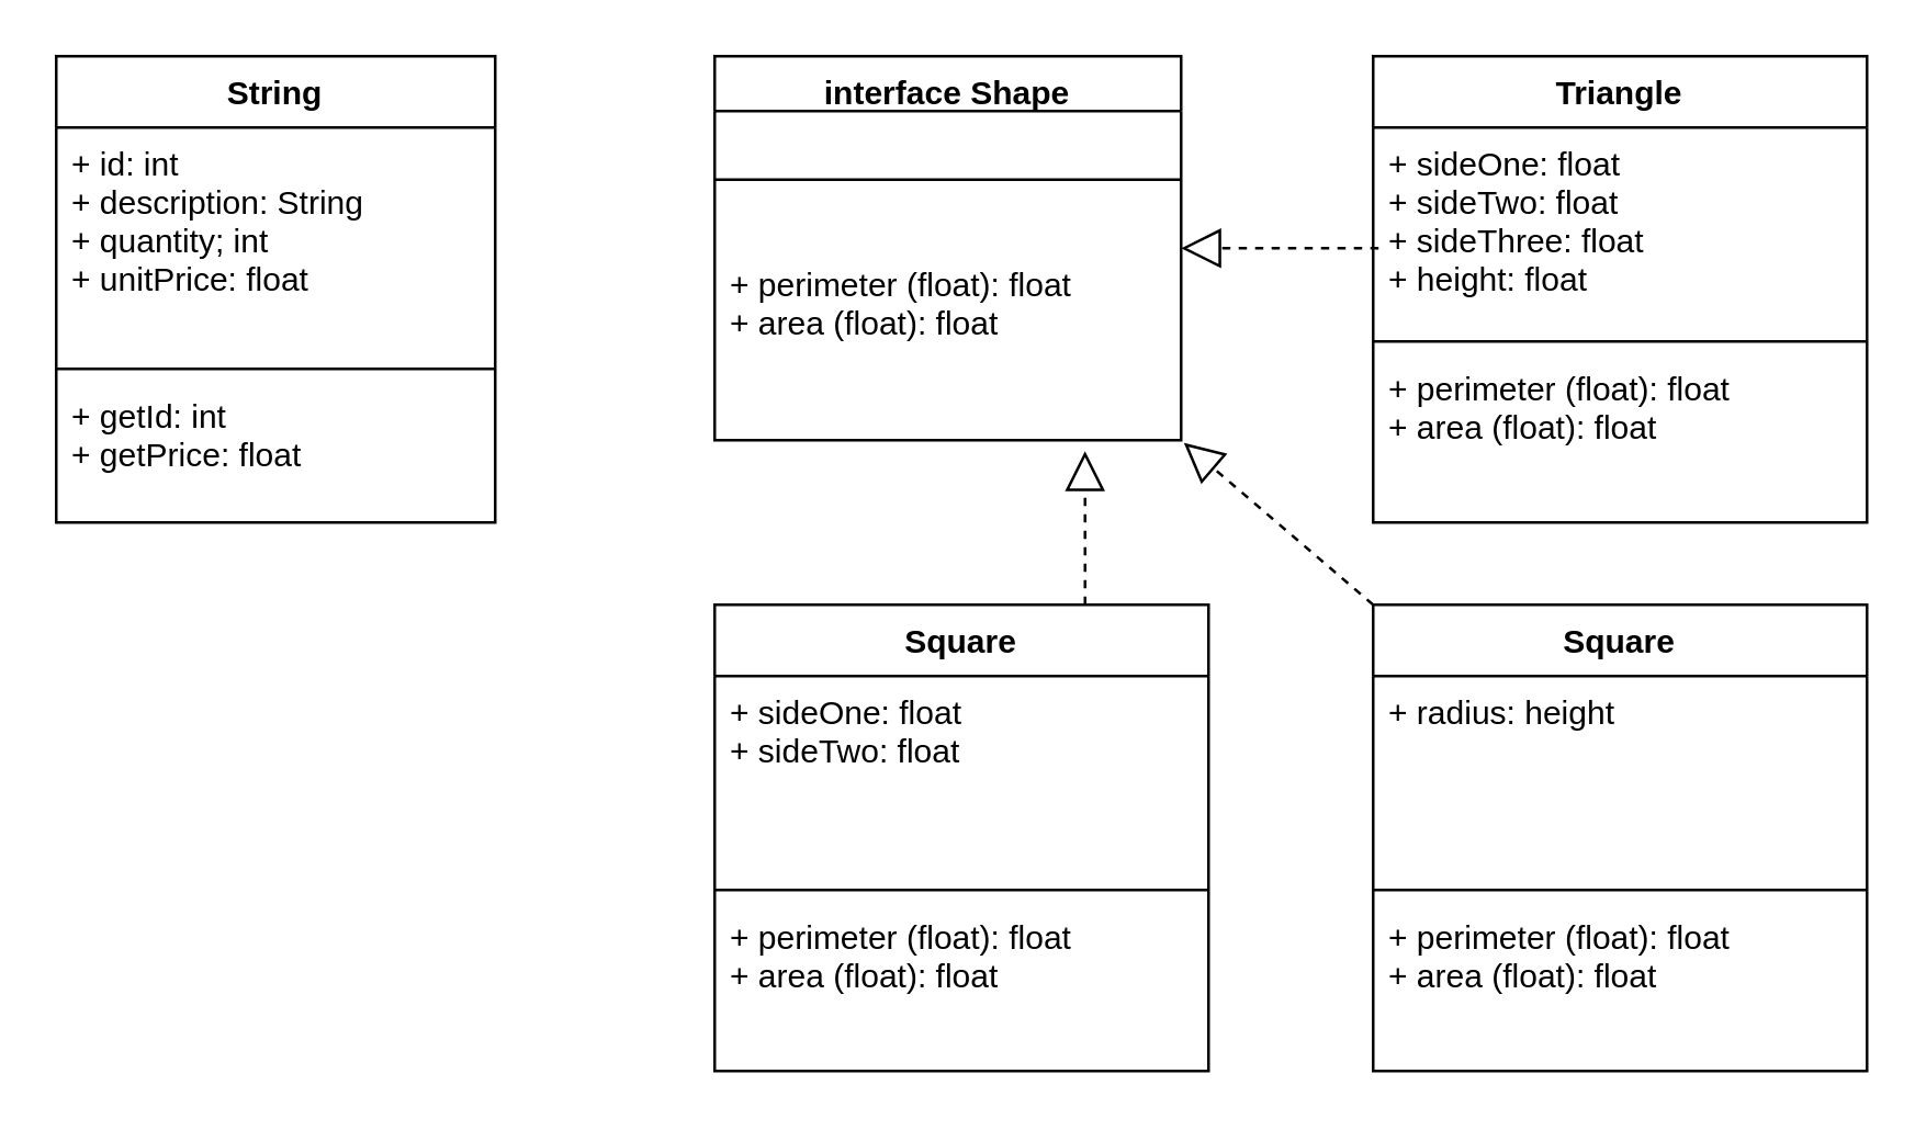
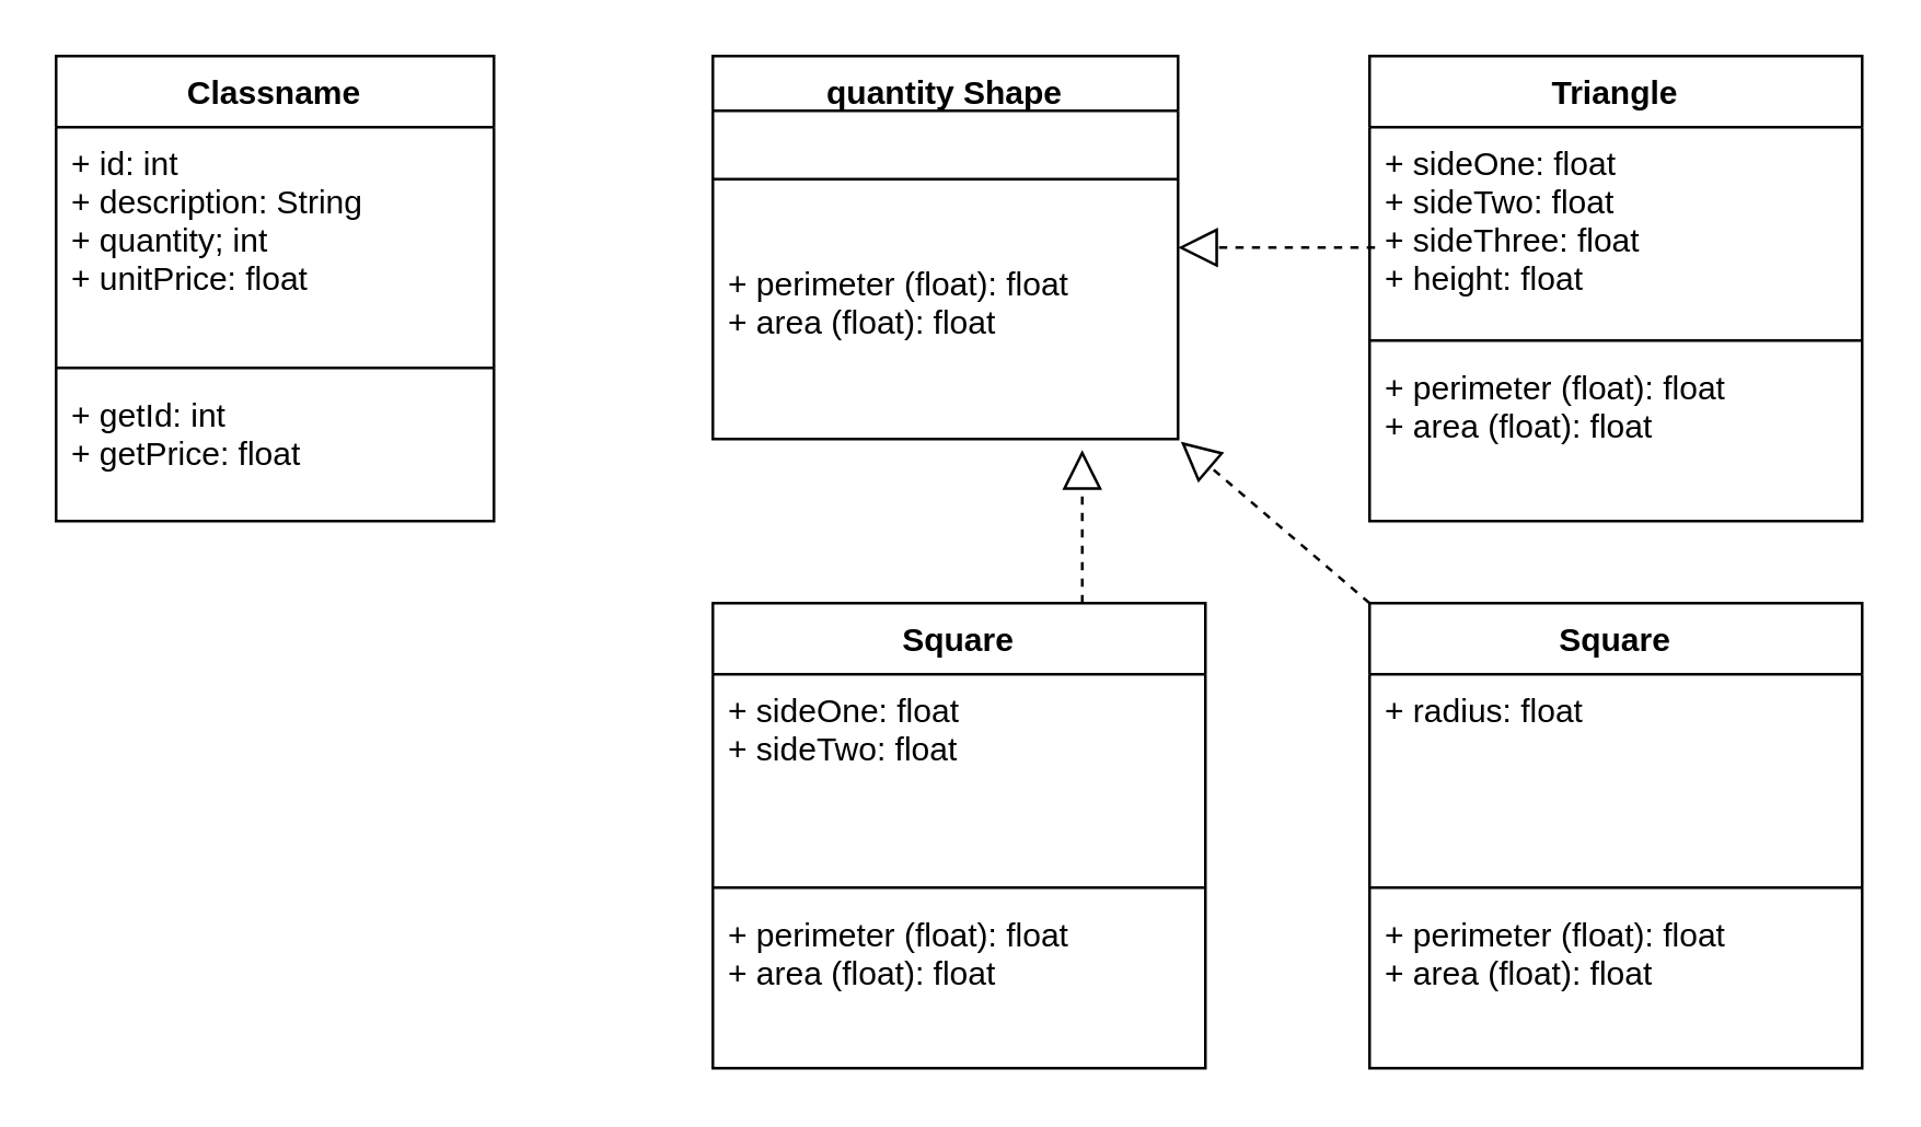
  <mxCell id="0" />
  <mxCell id="1" parent="0" />
- <mxCell id="2" value="String" style="swimlane;fontStyle=1;align=center;verticalAlign=top;childLayout=stackLayout;horizontal=1;startSize=26;horizontalStack=0;resizeParent=1;resizeParentMax=0;resizeLast=0;collapsible=1;marginBottom=0;" vertex="1" parent="1"><mxGeometry x="20" y="20" width="160" height="170" as="geometry" /></mxCell>
+ <mxCell id="2" value="Classname" style="swimlane;fontStyle=1;align=center;verticalAlign=top;childLayout=stackLayout;horizontal=1;startSize=26;horizontalStack=0;resizeParent=1;resizeParentMax=0;resizeLast=0;collapsible=1;marginBottom=0;" vertex="1" parent="1"><mxGeometry x="20" y="20" width="160" height="170" as="geometry" /></mxCell>
  <mxCell id="3" value="+ id: int&#10;+ description: String&#10;+ quantity; int&#10;+ unitPrice: float" style="text;strokeColor=none;fillColor=none;align=left;verticalAlign=top;spacingLeft=4;spacingRight=4;overflow=hidden;rotatable=0;points=[[0,0.5],[1,0.5]];portConstraint=eastwest;" vertex="1" parent="2"><mxGeometry y="26" width="160" height="84" as="geometry" /></mxCell>
  <mxCell id="4" value="" style="line;strokeWidth=1;fillColor=none;align=left;verticalAlign=middle;spacingTop=-1;spacingLeft=3;spacingRight=3;rotatable=0;labelPosition=right;points=[];portConstraint=eastwest;" vertex="1" parent="2"><mxGeometry y="110" width="160" height="8" as="geometry" /></mxCell>
  <mxCell id="5" value="+ getId: int&#10;+ getPrice: float" style="text;strokeColor=none;fillColor=none;align=left;verticalAlign=top;spacingLeft=4;spacingRight=4;overflow=hidden;rotatable=0;points=[[0,0.5],[1,0.5]];portConstraint=eastwest;" vertex="1" parent="2"><mxGeometry y="118" width="160" height="52" as="geometry" /></mxCell>
- <mxCell id="6" value="interface Shape" style="swimlane;fontStyle=1;align=center;verticalAlign=top;childLayout=stackLayout;horizontal=1;startSize=20;horizontalStack=0;resizeParent=1;resizeParentMax=0;resizeLast=0;collapsible=1;marginBottom=0;" vertex="1" parent="1"><mxGeometry x="260" y="20" width="170" height="140" as="geometry" /></mxCell>
+ <mxCell id="6" value="quantity Shape" style="swimlane;fontStyle=1;align=center;verticalAlign=top;childLayout=stackLayout;horizontal=1;startSize=20;horizontalStack=0;resizeParent=1;resizeParentMax=0;resizeLast=0;collapsible=1;marginBottom=0;" vertex="1" parent="1"><mxGeometry x="260" y="20" width="170" height="140" as="geometry" /></mxCell>
  <mxCell id="7" value="" style="line;strokeWidth=1;fillColor=none;align=left;verticalAlign=middle;spacingTop=-1;spacingLeft=3;spacingRight=3;rotatable=0;labelPosition=right;points=[];portConstraint=eastwest;" vertex="1" parent="6"><mxGeometry y="20" width="170" height="50" as="geometry" /></mxCell>
  <mxCell id="8" value="+ perimeter (float): float &#10;+ area (float): float" style="text;strokeColor=none;fillColor=none;align=left;verticalAlign=top;spacingLeft=4;spacingRight=4;overflow=hidden;rotatable=0;points=[[0,0.5],[1,0.5]];portConstraint=eastwest;" vertex="1" parent="6"><mxGeometry y="70" width="170" height="70" as="geometry" /></mxCell>
  <mxCell id="9" value="Triangle" style="swimlane;fontStyle=1;align=center;verticalAlign=top;childLayout=stackLayout;horizontal=1;startSize=26;horizontalStack=0;resizeParent=1;resizeParentMax=0;resizeLast=0;collapsible=1;marginBottom=0;" vertex="1" parent="1"><mxGeometry x="500" y="20" width="180" height="170" as="geometry" /></mxCell>
  <mxCell id="10" value="+ sideOne: float&#10;+ sideTwo: float&#10;+ sideThree: float&#10;+ height: float" style="text;strokeColor=none;fillColor=none;align=left;verticalAlign=top;spacingLeft=4;spacingRight=4;overflow=hidden;rotatable=0;points=[[0,0.5],[1,0.5]];portConstraint=eastwest;" vertex="1" parent="9"><mxGeometry y="26" width="180" height="74" as="geometry" /></mxCell>
  <mxCell id="11" value="" style="line;strokeWidth=1;fillColor=none;align=left;verticalAlign=middle;spacingTop=-1;spacingLeft=3;spacingRight=3;rotatable=0;labelPosition=right;points=[];portConstraint=eastwest;" vertex="1" parent="9"><mxGeometry y="100" width="180" height="8" as="geometry" /></mxCell>
  <mxCell id="12" value="+ perimeter (float): float &#10;+ area (float): float" style="text;strokeColor=none;fillColor=none;align=left;verticalAlign=top;spacingLeft=4;spacingRight=4;overflow=hidden;rotatable=0;points=[[0,0.5],[1,0.5]];portConstraint=eastwest;" vertex="1" parent="9"><mxGeometry y="108" width="180" height="62" as="geometry" /></mxCell>
  <mxCell id="13" value="Square" style="swimlane;fontStyle=1;align=center;verticalAlign=top;childLayout=stackLayout;horizontal=1;startSize=26;horizontalStack=0;resizeParent=1;resizeParentMax=0;resizeLast=0;collapsible=1;marginBottom=0;" vertex="1" parent="1"><mxGeometry x="260" y="220" width="180" height="170" as="geometry" /></mxCell>
  <mxCell id="14" value="+ sideOne: float&#10;+ sideTwo: float&#10;" style="text;strokeColor=none;fillColor=none;align=left;verticalAlign=top;spacingLeft=4;spacingRight=4;overflow=hidden;rotatable=0;points=[[0,0.5],[1,0.5]];portConstraint=eastwest;" vertex="1" parent="13"><mxGeometry y="26" width="180" height="74" as="geometry" /></mxCell>
  <mxCell id="15" value="" style="line;strokeWidth=1;fillColor=none;align=left;verticalAlign=middle;spacingTop=-1;spacingLeft=3;spacingRight=3;rotatable=0;labelPosition=right;points=[];portConstraint=eastwest;" vertex="1" parent="13"><mxGeometry y="100" width="180" height="8" as="geometry" /></mxCell>
  <mxCell id="16" value="+ perimeter (float): float &#10;+ area (float): float" style="text;strokeColor=none;fillColor=none;align=left;verticalAlign=top;spacingLeft=4;spacingRight=4;overflow=hidden;rotatable=0;points=[[0,0.5],[1,0.5]];portConstraint=eastwest;" vertex="1" parent="13"><mxGeometry y="108" width="180" height="62" as="geometry" /></mxCell>
  <mxCell id="17" value="Square" style="swimlane;fontStyle=1;align=center;verticalAlign=top;childLayout=stackLayout;horizontal=1;startSize=26;horizontalStack=0;resizeParent=1;resizeParentMax=0;resizeLast=0;collapsible=1;marginBottom=0;" vertex="1" parent="1"><mxGeometry x="500" y="220" width="180" height="170" as="geometry" /></mxCell>
- <mxCell id="18" value="+ radius: height&#10;&#10;" style="text;strokeColor=none;fillColor=none;align=left;verticalAlign=top;spacingLeft=4;spacingRight=4;overflow=hidden;rotatable=0;points=[[0,0.5],[1,0.5]];portConstraint=eastwest;" vertex="1" parent="17"><mxGeometry y="26" width="180" height="74" as="geometry" /></mxCell>
+ <mxCell id="18" value="+ radius: float&#10;&#10;" style="text;strokeColor=none;fillColor=none;align=left;verticalAlign=top;spacingLeft=4;spacingRight=4;overflow=hidden;rotatable=0;points=[[0,0.5],[1,0.5]];portConstraint=eastwest;" vertex="1" parent="17"><mxGeometry y="26" width="180" height="74" as="geometry" /></mxCell>
  <mxCell id="19" value="" style="line;strokeWidth=1;fillColor=none;align=left;verticalAlign=middle;spacingTop=-1;spacingLeft=3;spacingRight=3;rotatable=0;labelPosition=right;points=[];portConstraint=eastwest;" vertex="1" parent="17"><mxGeometry y="100" width="180" height="8" as="geometry" /></mxCell>
  <mxCell id="20" value="+ perimeter (float): float &#10;+ area (float): float" style="text;strokeColor=none;fillColor=none;align=left;verticalAlign=top;spacingLeft=4;spacingRight=4;overflow=hidden;rotatable=0;points=[[0,0.5],[1,0.5]];portConstraint=eastwest;" vertex="1" parent="17"><mxGeometry y="108" width="180" height="62" as="geometry" /></mxCell>
  <mxCell id="21" value="" style="endArrow=block;dashed=1;endFill=0;endSize=12;html=1;rounded=0;entryX=0.794;entryY=1.057;entryDx=0;entryDy=0;entryPerimeter=0;exitX=0.75;exitY=0;exitDx=0;exitDy=0;" edge="1" parent="1" source="13" target="8"><mxGeometry width="160" relative="1" as="geometry"><mxPoint x="395" y="210" as="sourcePoint" /><mxPoint x="480" y="230" as="targetPoint" /></mxGeometry></mxCell>
  <mxCell id="22" value="" style="endArrow=block;dashed=1;endFill=0;endSize=12;html=1;rounded=0;entryX=0.794;entryY=1.057;entryDx=0;entryDy=0;entryPerimeter=0;exitX=0.011;exitY=0.595;exitDx=0;exitDy=0;exitPerimeter=0;" edge="1" parent="1" source="10"><mxGeometry width="160" relative="1" as="geometry"><mxPoint x="430.02" y="146.01" as="sourcePoint" /><mxPoint x="430" y="90" as="targetPoint" /></mxGeometry></mxCell>
  <mxCell id="23" value="" style="endArrow=block;dashed=1;endFill=0;endSize=12;html=1;rounded=0;entryX=1.006;entryY=1.014;entryDx=0;entryDy=0;entryPerimeter=0;exitX=0;exitY=0;exitDx=0;exitDy=0;" edge="1" parent="1" source="17" target="8"><mxGeometry width="160" relative="1" as="geometry"><mxPoint x="511.98" y="100.03" as="sourcePoint" /><mxPoint x="440" y="100" as="targetPoint" /></mxGeometry></mxCell>
